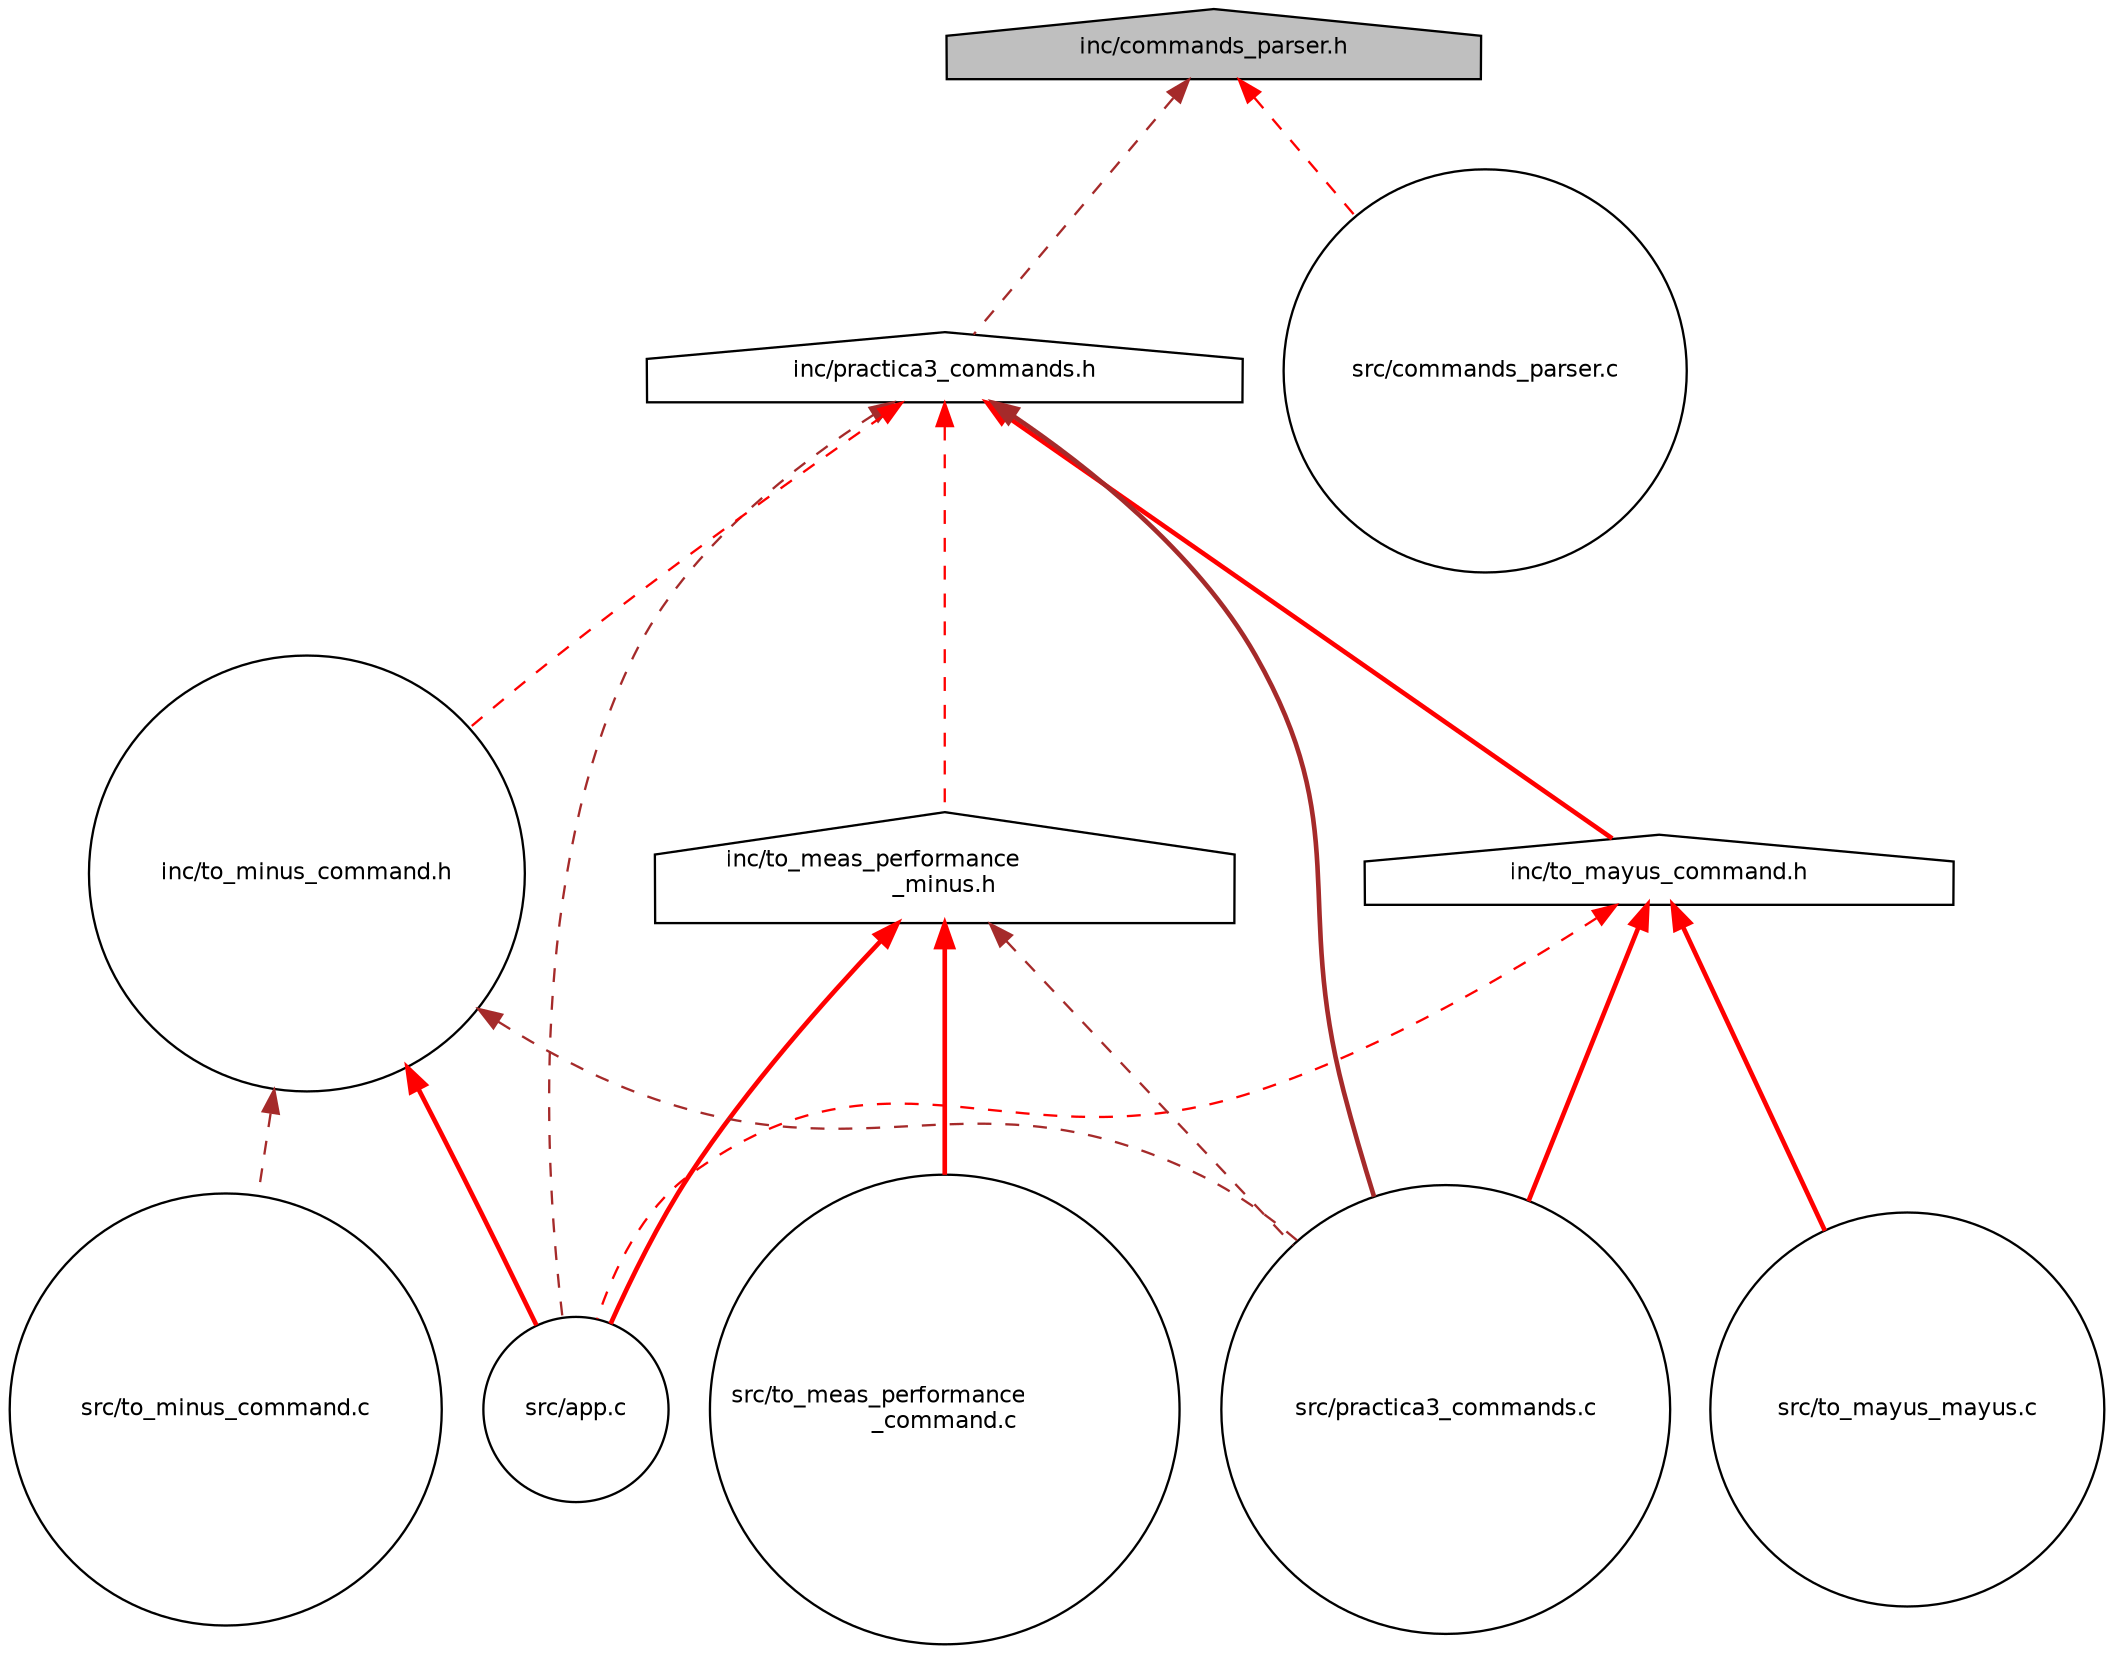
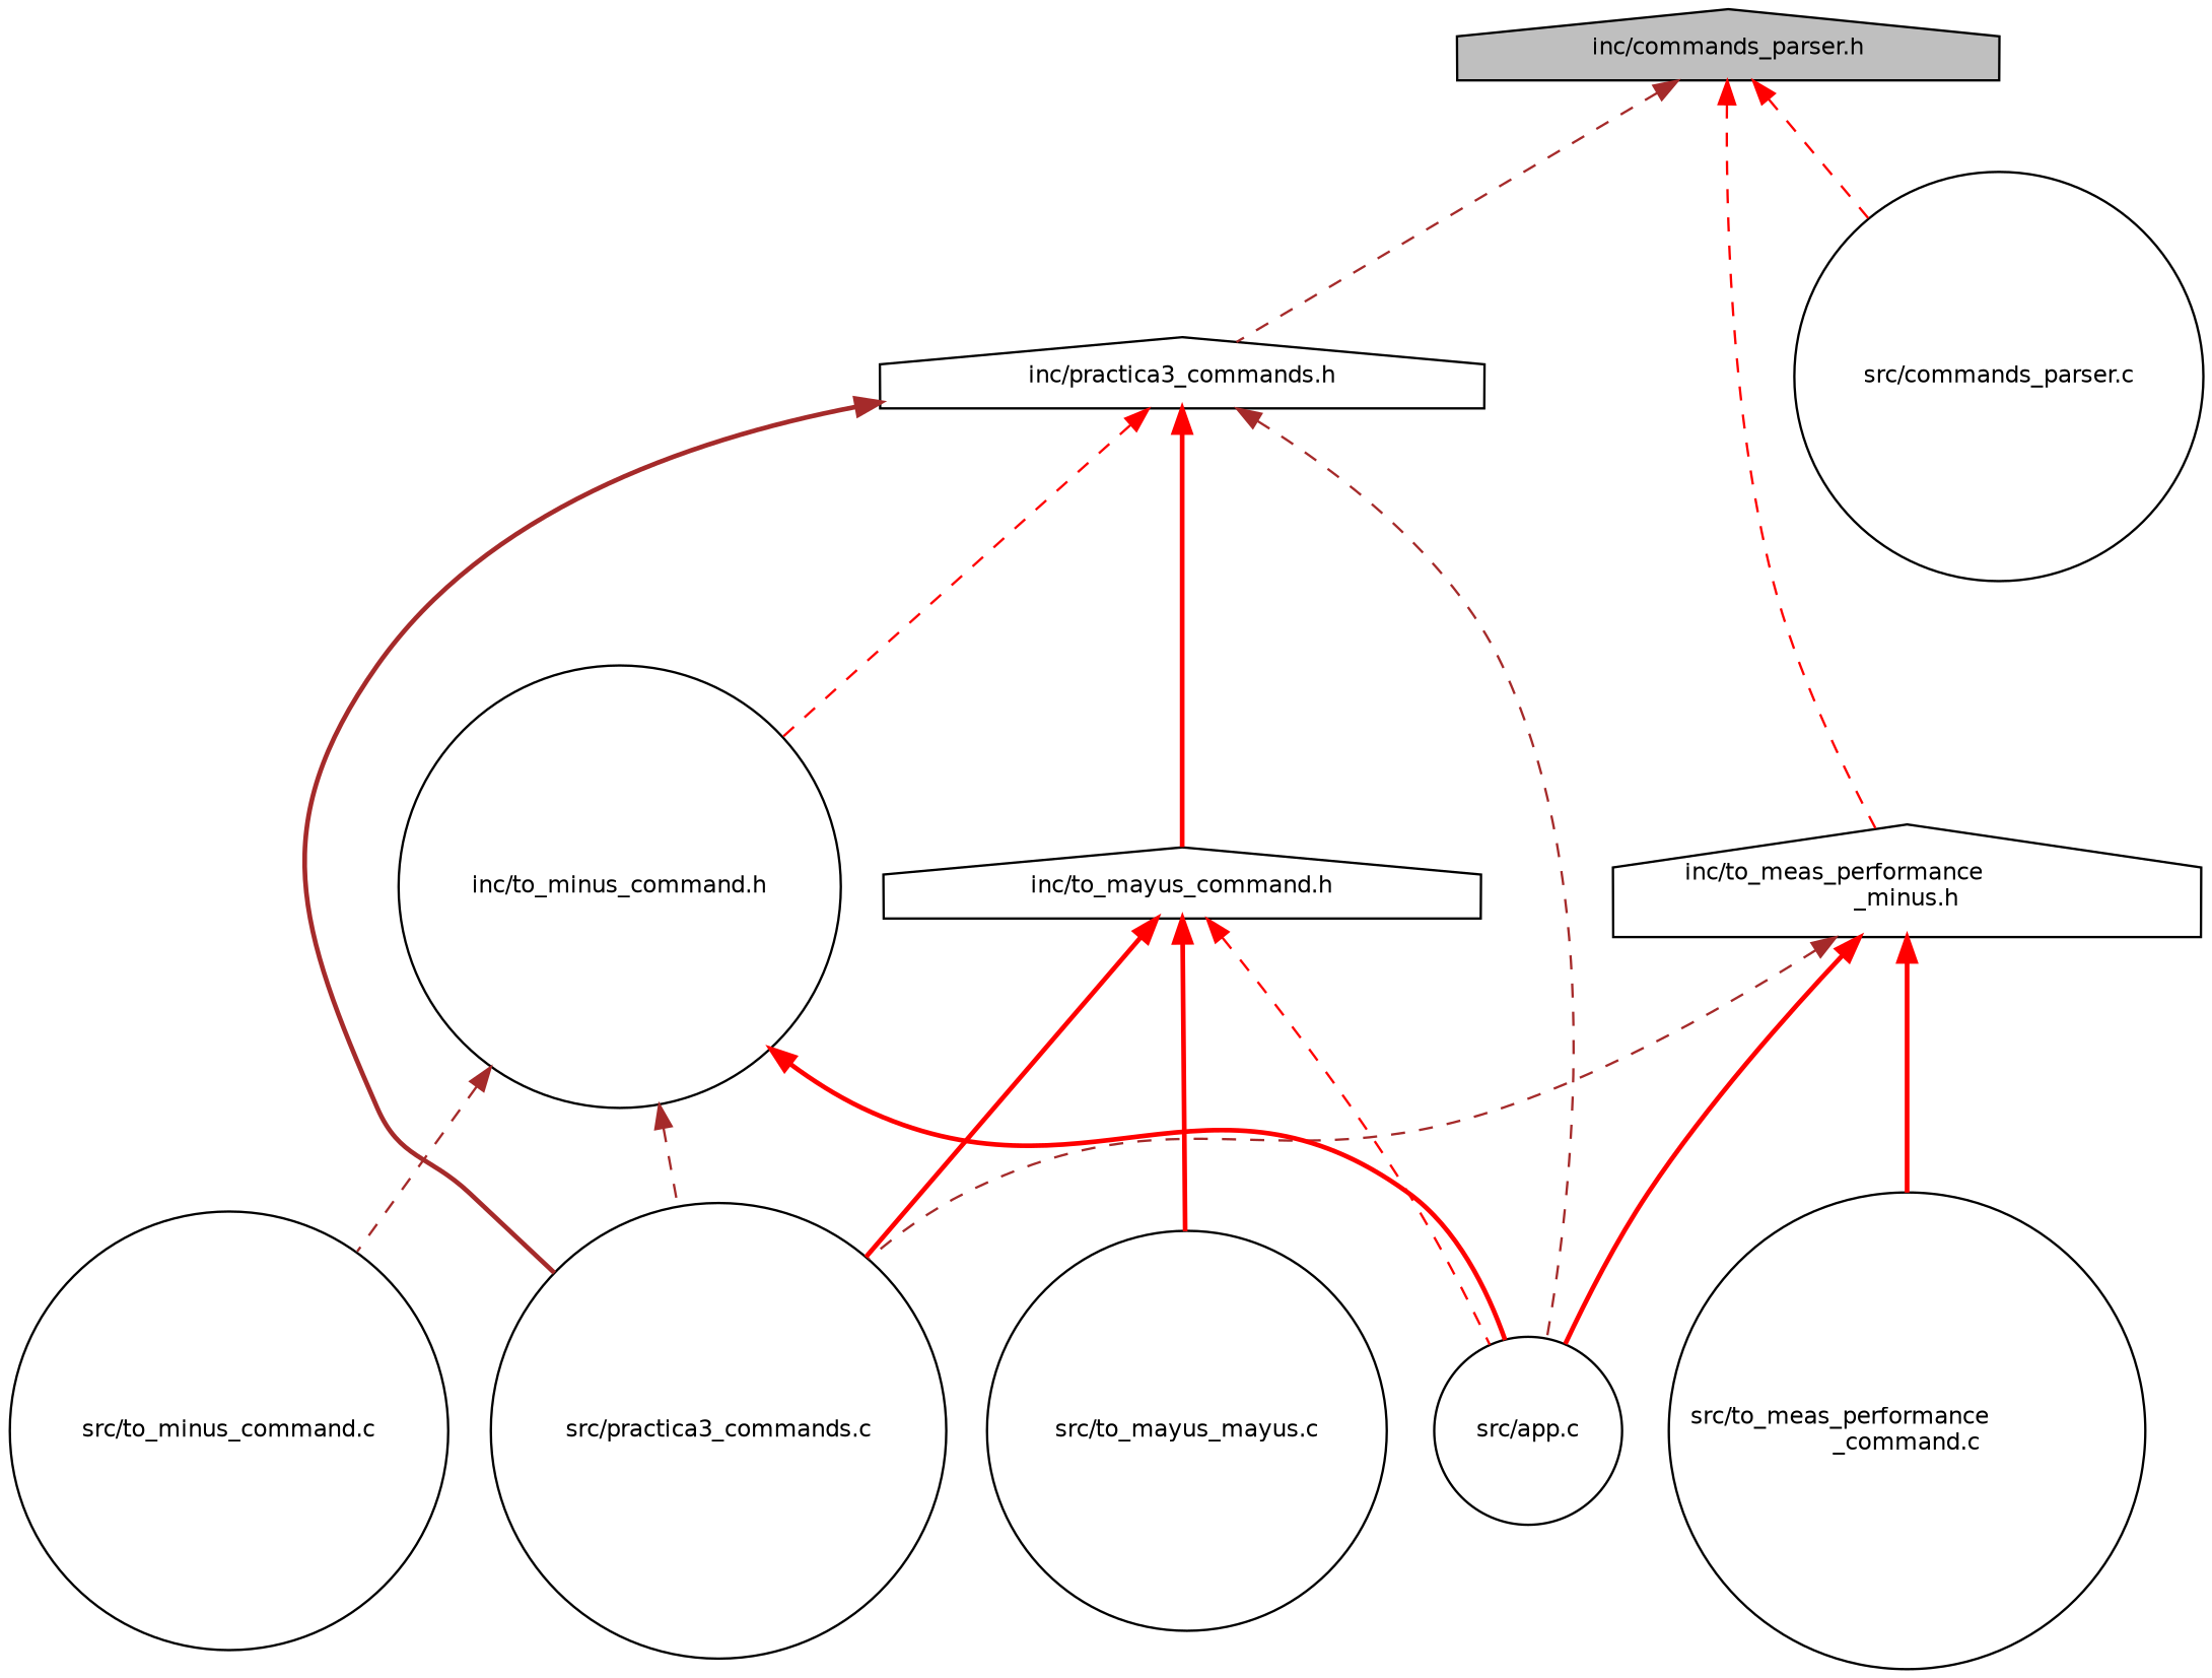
  digraph {
    node [color=black fillcolor=white fontname=Helvetica fontsize=10 shape=circle style=filled]
    edge [color=red dir=back fontname=Helvetica fontsize=10 labelfontname=Helvetica labelfontsize=10 style=dashed]
    n1 [fillcolor=grey75 fontcolor=black height=0.2 label="inc/commands_parser.h" shape=house width=0.4]
    n2 [height=0.2 label="inc/practica3_commands.h" shape=house width=0.4]
    n3 [height=0.2 label="src/commands_parser.c" width=0.4]
    n4 [height=0.2 label="inc/to_mayus_command.h" shape=house width=0.4]
    n5 [height=0.2 label="src/app.c" width=0.4]
    n6 [height=0.2 label="src/practica3_commands.c" width=0.4]
    n7 [height=0.2 label="inc/to_meas_performance\l_minus.h" shape=house width=0.4]
    n8 [height=0.2 label="inc/to_minus_command.h" width=0.4]
    n9 [height=0.2 label="src/to_mayus_mayus.c" width=0.4]
    n10 [height=0.2 label="src/to_meas_performance\l_command.c" width=0.4]
    n11 [height=0.2 label="src/to_minus_command.c" width=0.4]
    n1 -> n2 [color=brown]
    n1 -> n3
    n2 -> n4 [style=bold]
    n2 -> n5 [color=brown]
    n2 -> n6 [color=brown style=bold]
-   n2 -> n7
+   n1 -> n7
    n2 -> n8
    n4 -> n5
    n4 -> n6 [style=bold]
    n4 -> n9 [style=bold]
    n7 -> n5 [style=bold]
    n7 -> n6 [color=brown]
    n7 -> n10 [style=bold]
    n8 -> n5 [style=bold]
    n8 -> n6 [color=brown]
    n8 -> n11 [color=brown]
  }
